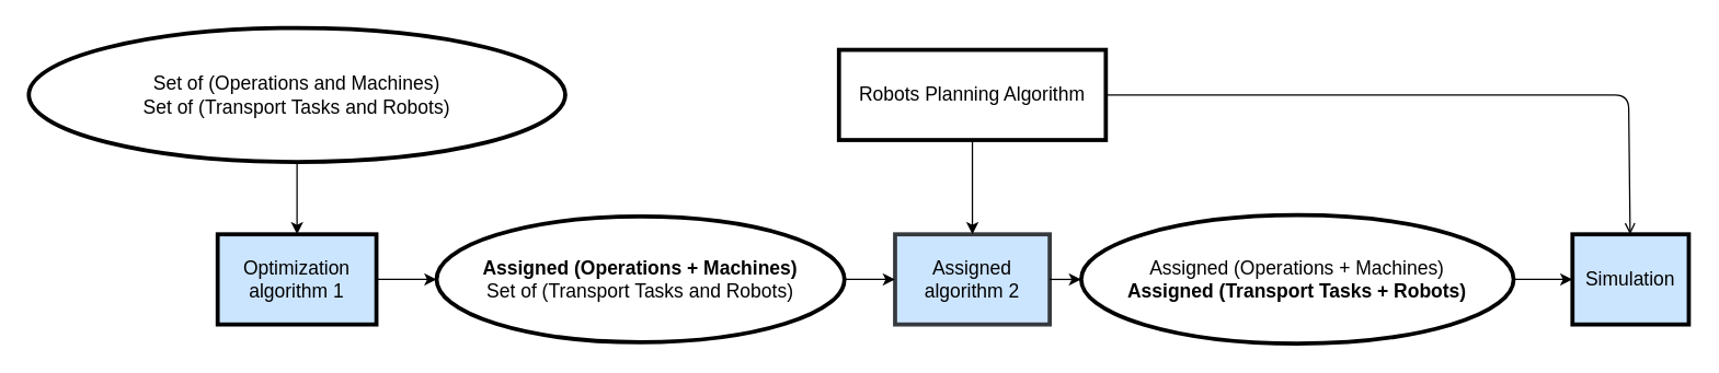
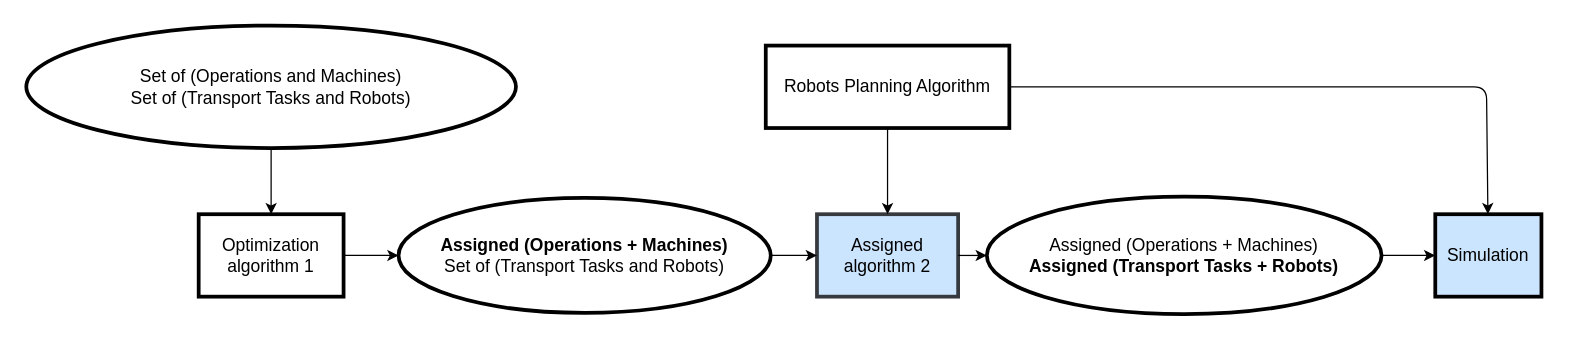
  <mxCell id="0" />
  <mxCell id="1" parent="0" />
  <mxCell id="2" value="&lt;font style=&quot;font-size: 14px&quot;&gt;Assigned algorithm 2&lt;/font&gt;" style="rounded=0;whiteSpace=wrap;html=1;strokeWidth=3;fillColor=#cce5ff;strokeColor=#36393d;" parent="1" vertex="1"><mxGeometry x="653" y="171" width="113" height="66" as="geometry" /></mxCell>
  <mxCell id="3" value="&lt;div style=&quot;font-size: 14px&quot;&gt;&lt;font style=&quot;font-size: 14px&quot;&gt;Robots Planning Algorithm&lt;/font&gt;&lt;/div&gt;" style="rounded=0;whiteSpace=wrap;html=1;strokeWidth=3;" parent="1" vertex="1"><mxGeometry x="612" y="36" width="195" height="66" as="geometry" /></mxCell>
  <mxCell id="4" value="&lt;div style=&quot;font-size: 14px&quot;&gt;&lt;font style=&quot;font-size: 14px&quot;&gt;Set of (Operations and Machines)&lt;br&gt;&lt;/font&gt;&lt;/div&gt;&lt;div style=&quot;font-size: 14px&quot;&gt;&lt;font style=&quot;font-size: 14px&quot;&gt;Set of (Transport Tasks and Robots)&lt;br&gt;&lt;/font&gt;&lt;/div&gt;" style="ellipse;whiteSpace=wrap;html=1;strokeWidth=3;" parent="1" vertex="1"><mxGeometry x="20" y="20" width="392" height="98" as="geometry" /></mxCell>
  <mxCell id="5" value="&lt;font style=&quot;font-size: 14px&quot;&gt;Simulation&lt;/font&gt;" style="rounded=0;whiteSpace=wrap;html=1;strokeWidth=3;fillColor=#cce5ff;" parent="1" vertex="1"><mxGeometry x="1148" y="171" width="85" height="66" as="geometry" /></mxCell>
  <mxCell id="6" value="" style="endArrow=classic;html=1;" parent="1" source="3" target="2" edge="1"><mxGeometry width="50" height="50" relative="1" as="geometry"><mxPoint x="692" y="30" as="sourcePoint" /><mxPoint x="315" y="-42" as="targetPoint" /></mxGeometry></mxCell>
- <mxCell id="7" value="" style="endArrow=open;html=1;" parent="1" source="3" target="5" edge="1"><mxGeometry width="50" height="50" relative="1" as="geometry"><mxPoint x="824.922" y="1" as="sourcePoint" /><mxPoint x="831.998" y="120" as="targetPoint" /><Array as="points"><mxPoint x="1189" y="69" /></Array></mxGeometry></mxCell>
+ <mxCell id="7" value="" style="endArrow=classic;html=1;" parent="1" source="3" target="5" edge="1"><mxGeometry width="50" height="50" relative="1" as="geometry"><mxPoint x="824.922" y="1" as="sourcePoint" /><mxPoint x="831.998" y="120" as="targetPoint" /><Array as="points"><mxPoint x="1189" y="69" /></Array></mxGeometry></mxCell>
  <mxCell id="8" value="" style="endArrow=classic;html=1;" parent="1" source="4" target="9" edge="1"><mxGeometry width="50" height="50" relative="1" as="geometry"><mxPoint x="-262.998" y="-34" as="sourcePoint" /><mxPoint x="-230" y="179.083" as="targetPoint" /></mxGeometry></mxCell>
- <mxCell id="9" value="&lt;font style=&quot;font-size: 14px&quot;&gt;Optimization algorithm 1&lt;/font&gt;" style="rounded=0;whiteSpace=wrap;html=1;strokeWidth=3;fillColor=#cce5ff;" parent="1" vertex="1"><mxGeometry x="158" y="171" width="116" height="66" as="geometry" /></mxCell>
+ <mxCell id="9" value="&lt;font style=&quot;font-size: 14px&quot;&gt;Optimization algorithm 1&lt;/font&gt;" style="rounded=0;whiteSpace=wrap;html=1;strokeWidth=3;" parent="1" vertex="1"><mxGeometry x="158" y="171" width="116" height="66" as="geometry" /></mxCell>
  <mxCell id="10" value="&lt;font style=&quot;font-size: 14px&quot;&gt;&lt;b&gt;Assigned (&lt;/b&gt;&lt;b&gt;Operations&lt;/b&gt;&lt;b&gt; + Machines)&lt;/b&gt;&lt;/font&gt;&lt;div style=&quot;font-size: 14px&quot;&gt;&lt;font style=&quot;font-size: 14px&quot;&gt;Set of (Transport Tasks and Robots)&lt;br&gt;&lt;/font&gt;&lt;/div&gt;" style="ellipse;whiteSpace=wrap;html=1;strokeWidth=3;" parent="1" vertex="1"><mxGeometry x="318" y="158" width="298" height="92" as="geometry" /></mxCell>
  <mxCell id="11" value="" style="endArrow=classic;html=1;" parent="1" source="9" target="10" edge="1"><mxGeometry width="50" height="50" relative="1" as="geometry"><mxPoint x="273" y="280" as="sourcePoint" /><mxPoint x="361" y="280" as="targetPoint" /></mxGeometry></mxCell>
  <mxCell id="12" value="" style="endArrow=classic;html=1;" parent="1" source="10" target="2" edge="1"><mxGeometry width="50" height="50" relative="1" as="geometry"><mxPoint x="106" y="224" as="sourcePoint" /><mxPoint x="194" y="224" as="targetPoint" /></mxGeometry></mxCell>
  <mxCell id="13" value="&lt;font style=&quot;font-size: 14px&quot;&gt;Assigned (Operations + Machines)&lt;/font&gt;&lt;div style=&quot;font-size: 14px&quot;&gt;&lt;font style=&quot;font-size: 14px&quot;&gt;&lt;b&gt;Assigned (Transport Tasks + Robots)&lt;/b&gt;&lt;br&gt;&lt;/font&gt;&lt;/div&gt;" style="ellipse;whiteSpace=wrap;html=1;strokeWidth=3;" parent="1" vertex="1"><mxGeometry x="789" y="157" width="316" height="94" as="geometry" /></mxCell>
  <mxCell id="14" value="" style="endArrow=classic;html=1;" parent="1" source="2" target="13" edge="1"><mxGeometry width="50" height="50" relative="1" as="geometry"><mxPoint x="592" y="214" as="sourcePoint" /><mxPoint x="655" y="214" as="targetPoint" /></mxGeometry></mxCell>
  <mxCell id="15" value="" style="endArrow=classic;html=1;" parent="1" source="13" target="5" edge="1"><mxGeometry width="50" height="50" relative="1" as="geometry"><mxPoint x="602" y="224" as="sourcePoint" /><mxPoint x="665" y="224" as="targetPoint" /></mxGeometry></mxCell>
